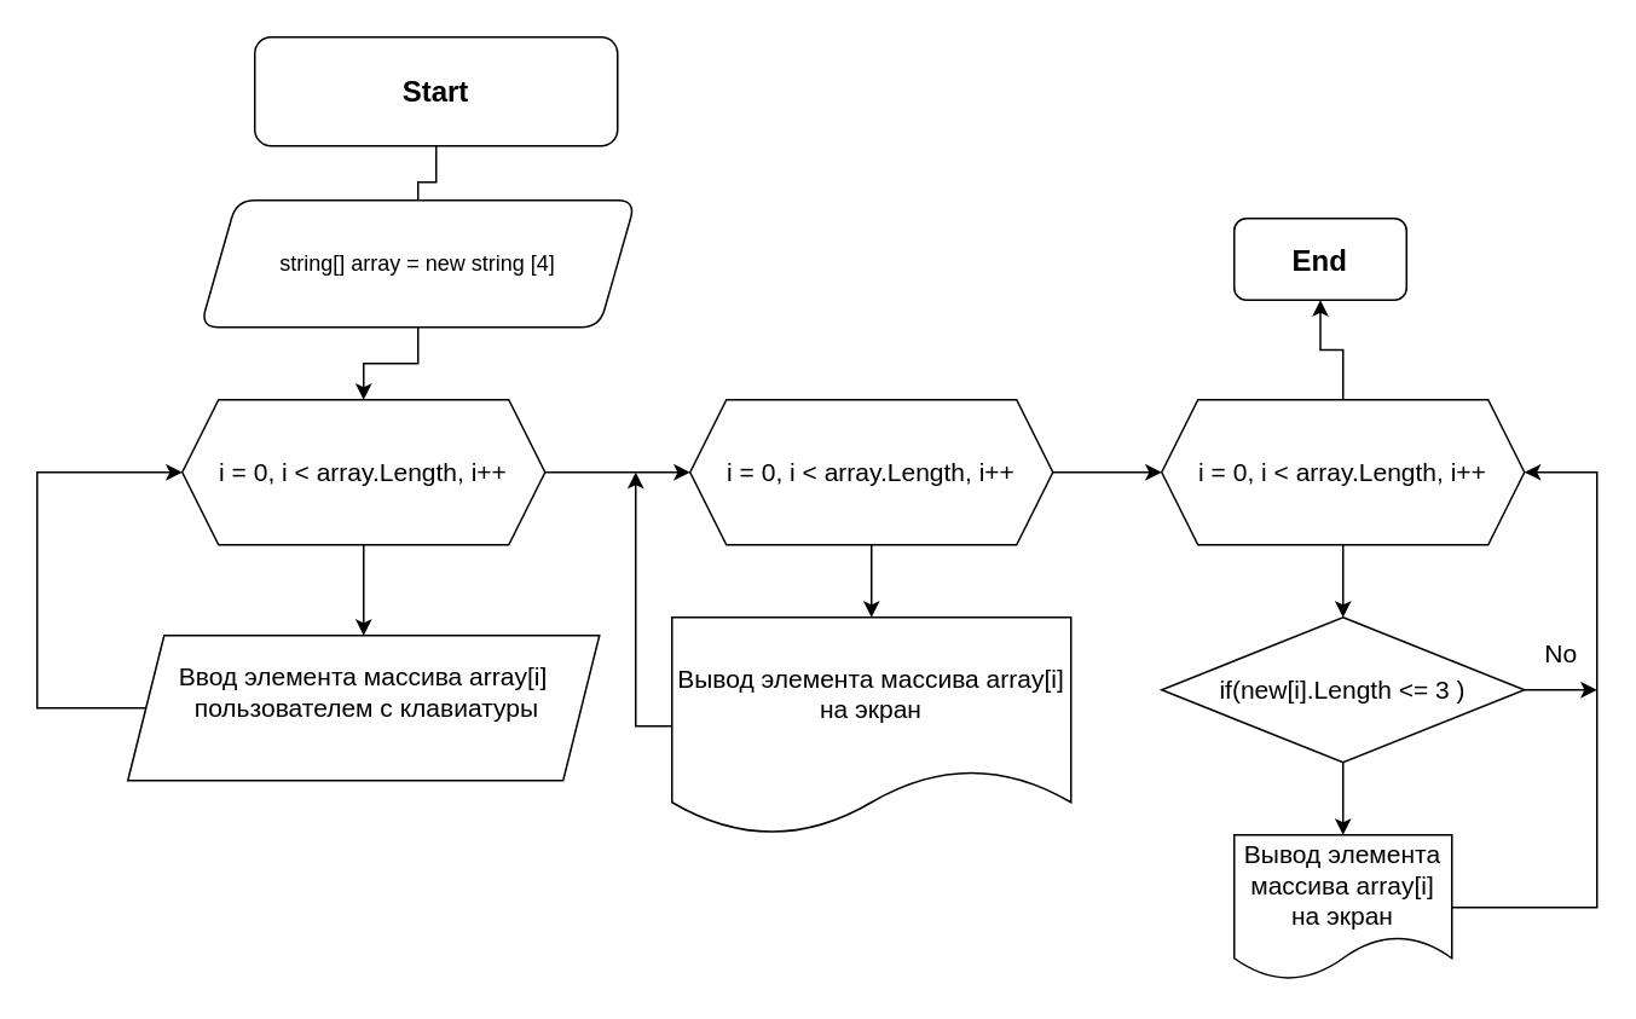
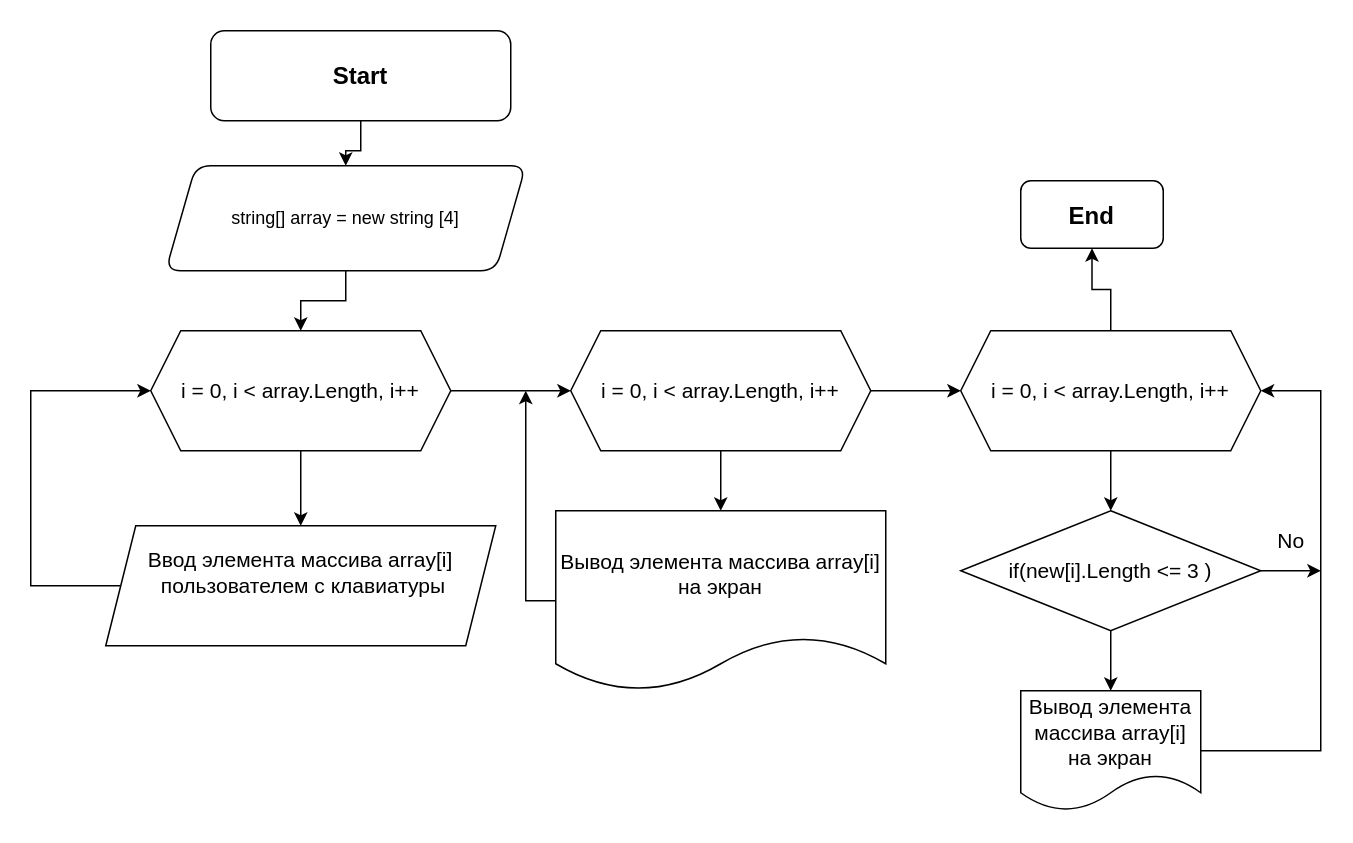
  <mxCell id="0" />
  <mxCell id="1" parent="0" />
- <mxCell id="2" value="" style="edgeStyle=orthogonalEdgeStyle;rounded=0;orthogonalLoop=1;jettySize=auto;html=1;fontSize=18;endArrow=none;" parent="1" source="3" target="5" edge="1"><mxGeometry relative="1" as="geometry" /></mxCell>
+ <mxCell id="2" value="" style="edgeStyle=orthogonalEdgeStyle;rounded=0;orthogonalLoop=1;jettySize=auto;html=1;fontSize=18;" parent="1" source="3" target="5" edge="1"><mxGeometry relative="1" as="geometry" /></mxCell>
  <mxCell id="3" value="&lt;font size=&quot;3&quot;&gt;&lt;b&gt;Start&lt;/b&gt;&lt;/font&gt;" style="rounded=1;whiteSpace=wrap;html=1;" parent="1" vertex="1"><mxGeometry x="140" y="20" width="200" height="60" as="geometry" /></mxCell>
  <mxCell id="4" value="" style="edgeStyle=orthogonalEdgeStyle;rounded=0;orthogonalLoop=1;jettySize=auto;html=1;fontSize=14;entryX=0.5;entryY=0;entryDx=0;entryDy=0;" parent="1" source="5" target="8" edge="1"><mxGeometry relative="1" as="geometry"><mxPoint x="200" y="230" as="targetPoint" /></mxGeometry></mxCell>
  <mxCell id="5" value="string[] array = new string [4]" style="shape=parallelogram;perimeter=parallelogramPerimeter;whiteSpace=wrap;html=1;fixedSize=1;rounded=1;" parent="1" vertex="1"><mxGeometry x="110" y="110" width="240" height="70" as="geometry" /></mxCell>
  <mxCell id="6" value="" style="edgeStyle=orthogonalEdgeStyle;rounded=0;orthogonalLoop=1;jettySize=auto;html=1;fontSize=14;" parent="1" source="8" target="10" edge="1"><mxGeometry relative="1" as="geometry" /></mxCell>
  <mxCell id="7" value="" style="edgeStyle=orthogonalEdgeStyle;rounded=0;orthogonalLoop=1;jettySize=auto;html=1;fontSize=14;" parent="1" source="8" target="13" edge="1"><mxGeometry relative="1" as="geometry" /></mxCell>
  <mxCell id="8" value="i = 0, i &amp;lt; array.Length, i++" style="shape=hexagon;perimeter=hexagonPerimeter2;whiteSpace=wrap;html=1;fixedSize=1;fontSize=14;" parent="1" vertex="1"><mxGeometry x="100" y="220" width="200" height="80" as="geometry" /></mxCell>
  <mxCell id="9" style="edgeStyle=orthogonalEdgeStyle;rounded=0;orthogonalLoop=1;jettySize=auto;html=1;exitX=0;exitY=0.5;exitDx=0;exitDy=0;entryX=0;entryY=0.5;entryDx=0;entryDy=0;fontSize=14;" parent="1" source="10" target="8" edge="1"><mxGeometry relative="1" as="geometry"><Array as="points"><mxPoint x="20" y="390" /><mxPoint x="20" y="260" /></Array></mxGeometry></mxCell>
  <mxCell id="10" value="Ввод элемента массива array[i]&lt;br&gt;&amp;nbsp;пользователем с клавиатуры&lt;br&gt;&amp;nbsp;" style="shape=parallelogram;perimeter=parallelogramPerimeter;whiteSpace=wrap;html=1;fixedSize=1;fontSize=14;" parent="1" vertex="1"><mxGeometry x="70" y="350" width="260" height="80" as="geometry" /></mxCell>
  <mxCell id="11" value="" style="edgeStyle=orthogonalEdgeStyle;rounded=0;orthogonalLoop=1;jettySize=auto;html=1;fontSize=14;" parent="1" source="13" target="15" edge="1"><mxGeometry relative="1" as="geometry" /></mxCell>
  <mxCell id="12" value="" style="edgeStyle=orthogonalEdgeStyle;rounded=0;orthogonalLoop=1;jettySize=auto;html=1;fontSize=14;" parent="1" source="13" target="18" edge="1"><mxGeometry relative="1" as="geometry" /></mxCell>
  <mxCell id="13" value="i = 0, i &amp;lt; array.Length, i++" style="shape=hexagon;perimeter=hexagonPerimeter2;whiteSpace=wrap;html=1;fixedSize=1;fontSize=14;" parent="1" vertex="1"><mxGeometry x="380" y="220" width="200" height="80" as="geometry" /></mxCell>
  <mxCell id="14" style="edgeStyle=orthogonalEdgeStyle;rounded=0;orthogonalLoop=1;jettySize=auto;html=1;exitX=0;exitY=0.5;exitDx=0;exitDy=0;fontSize=14;" parent="1" source="15" edge="1"><mxGeometry relative="1" as="geometry"><mxPoint x="350" y="260" as="targetPoint" /></mxGeometry></mxCell>
  <mxCell id="15" value="Вывод элемента массива array[i] на экран" style="shape=document;whiteSpace=wrap;html=1;boundedLbl=1;fontSize=14;" parent="1" vertex="1"><mxGeometry x="370" y="340" width="220" height="120" as="geometry" /></mxCell>
  <mxCell id="16" value="" style="edgeStyle=orthogonalEdgeStyle;rounded=0;orthogonalLoop=1;jettySize=auto;html=1;fontSize=14;" parent="1" source="18" target="21" edge="1"><mxGeometry relative="1" as="geometry" /></mxCell>
  <mxCell id="17" style="edgeStyle=orthogonalEdgeStyle;rounded=0;orthogonalLoop=1;jettySize=auto;html=1;exitX=0.5;exitY=0;exitDx=0;exitDy=0;entryX=0.5;entryY=1;entryDx=0;entryDy=0;" edge="1" parent="1" source="18" target="25"><mxGeometry relative="1" as="geometry" /></mxCell>
  <mxCell id="18" value="i = 0, i &amp;lt; array.Length, i++" style="shape=hexagon;perimeter=hexagonPerimeter2;whiteSpace=wrap;html=1;fixedSize=1;fontSize=14;" parent="1" vertex="1"><mxGeometry x="640" y="220" width="200" height="80" as="geometry" /></mxCell>
  <mxCell id="19" value="" style="edgeStyle=orthogonalEdgeStyle;rounded=0;orthogonalLoop=1;jettySize=auto;html=1;fontSize=14;" parent="1" source="21" target="23" edge="1"><mxGeometry relative="1" as="geometry" /></mxCell>
  <mxCell id="20" style="edgeStyle=orthogonalEdgeStyle;rounded=0;orthogonalLoop=1;jettySize=auto;html=1;exitX=1;exitY=0.5;exitDx=0;exitDy=0;fontSize=14;" parent="1" source="21" edge="1"><mxGeometry relative="1" as="geometry"><mxPoint x="880" y="380" as="targetPoint" /></mxGeometry></mxCell>
  <mxCell id="21" value="if(new[i].Length &amp;lt;= 3 )" style="rhombus;whiteSpace=wrap;html=1;fontSize=14;" parent="1" vertex="1"><mxGeometry x="640" y="340" width="200" height="80" as="geometry" /></mxCell>
  <mxCell id="22" style="edgeStyle=orthogonalEdgeStyle;rounded=0;orthogonalLoop=1;jettySize=auto;html=1;exitX=1;exitY=0.5;exitDx=0;exitDy=0;entryX=1;entryY=0.5;entryDx=0;entryDy=0;fontSize=14;" parent="1" source="23" target="18" edge="1"><mxGeometry relative="1" as="geometry"><Array as="points"><mxPoint x="880" y="500" /><mxPoint x="880" y="260" /></Array></mxGeometry></mxCell>
  <mxCell id="23" value="Вывод элемента массива array[i] на экран&lt;br&gt;" style="shape=document;whiteSpace=wrap;html=1;boundedLbl=1;fontSize=14;" parent="1" vertex="1"><mxGeometry x="680" y="460" width="120" height="80" as="geometry" /></mxCell>
  <mxCell id="24" value="No" style="text;html=1;align=center;verticalAlign=middle;resizable=0;points=[];autosize=1;strokeColor=none;fillColor=none;fontSize=14;" parent="1" vertex="1"><mxGeometry x="845" y="350" width="30" height="20" as="geometry" /></mxCell>
  <mxCell id="25" value="&lt;font size=&quot;3&quot;&gt;&lt;b&gt;End&lt;/b&gt;&lt;/font&gt;" style="rounded=1;whiteSpace=wrap;html=1;fontSize=14;" parent="1" vertex="1"><mxGeometry x="680" y="120" width="95" height="45" as="geometry" /></mxCell>
